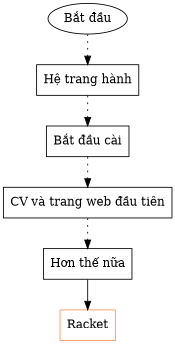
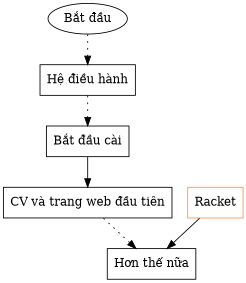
  digraph {
    node [shape=box]
    edge [style=dotted]
    n1 [label="Bắt đầu" shape=""]
-   n2 [label="Hệ trang hành"]
+   n2 [label="Hệ điều hành"]
    n3 [label="Bắt đầu cài"]
    n4 [color="#f89554" label=Racket]
    n5 [label="Hơn thế nữa"]
    n6 [label="CV và trang web đầu tiên"]
    n1 -> n2
    n2 -> n3
-   n3 -> n6
-   n5 -> n4 [style=""]
+   n3 -> n6 [style=""]
+   n4 -> n5 [style=""]
    n6 -> n5
  }
